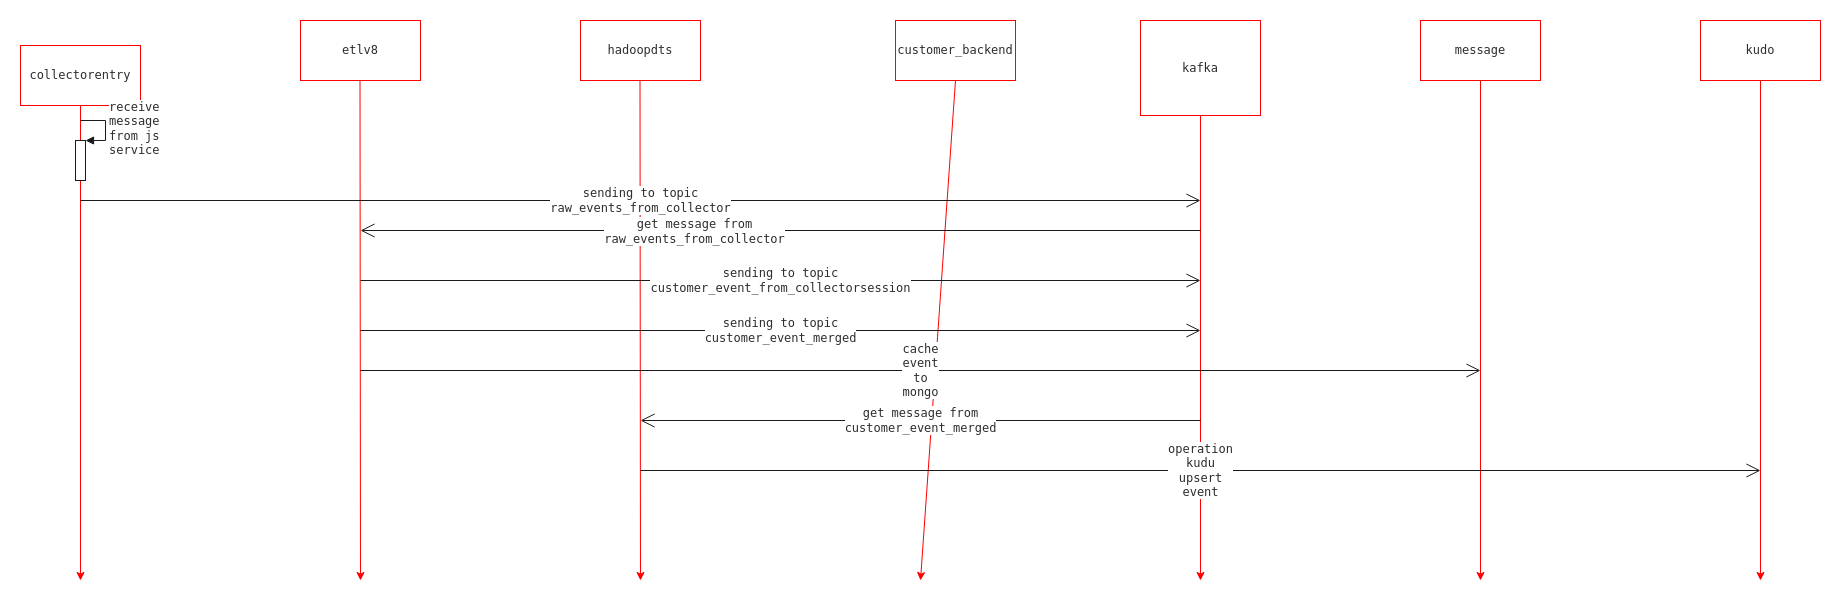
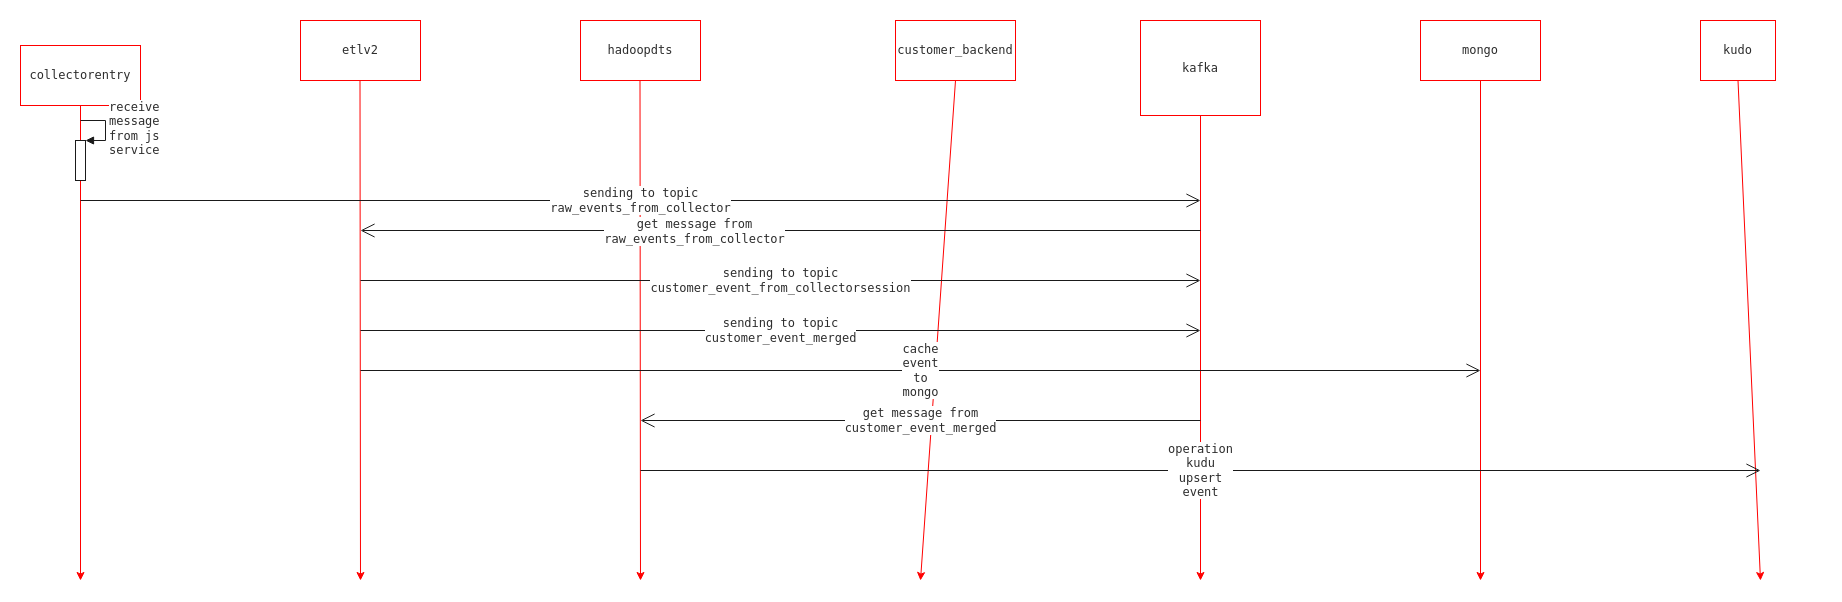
  <mxCell id="0" />
  <mxCell id="1" parent="0" />
  <mxCell id="2" value="&lt;span style=&quot;color: rgb(45 , 45 , 45) ; font-family: &amp;#34;lucida console&amp;#34; , &amp;#34;monaco&amp;#34; , monospace ; white-space: pre-wrap ; background-color: rgb(255 , 255 , 255)&quot;&gt;collectorentry&lt;/span&gt;" style="rounded=0;whiteSpace=wrap;html=1;strokeColor=#FF0000;" parent="1" vertex="1"><mxGeometry x="20" y="45" width="120" height="60" as="geometry" /></mxCell>
- <mxCell id="3" value="&lt;span style=&quot;color: rgb(45 , 45 , 45) ; font-family: &amp;#34;lucida console&amp;#34; , &amp;#34;monaco&amp;#34; , monospace ; white-space: pre-wrap ; background-color: rgb(255 , 255 , 255)&quot;&gt;etlv8&lt;/span&gt;" style="rounded=0;whiteSpace=wrap;html=1;strokeColor=#FF0000;" parent="1" vertex="1"><mxGeometry x="300" y="20" width="120" height="60" as="geometry" /></mxCell>
+ <mxCell id="3" value="&lt;span style=&quot;color: rgb(45 , 45 , 45) ; font-family: &amp;#34;lucida console&amp;#34; , &amp;#34;monaco&amp;#34; , monospace ; white-space: pre-wrap ; background-color: rgb(255 , 255 , 255)&quot;&gt;etlv2&lt;/span&gt;" style="rounded=0;whiteSpace=wrap;html=1;strokeColor=#FF0000;" parent="1" vertex="1"><mxGeometry x="300" y="20" width="120" height="60" as="geometry" /></mxCell>
  <mxCell id="4" value="&lt;span style=&quot;color: rgb(45 , 45 , 45) ; font-family: &amp;#34;lucida console&amp;#34; , &amp;#34;monaco&amp;#34; , monospace ; white-space: pre-wrap ; background-color: rgb(255 , 255 , 255)&quot;&gt;hadoopdts&lt;/span&gt;" style="rounded=0;whiteSpace=wrap;html=1;strokeColor=#FF0000;" parent="1" vertex="1"><mxGeometry x="580" y="20" width="120" height="60" as="geometry" /></mxCell>
  <mxCell id="5" value="" style="endArrow=classic;html=1;exitX=0.5;exitY=1;exitDx=0;exitDy=0;strokeColor=#FF0000;" parent="1" source="2" edge="1"><mxGeometry width="50" height="50" relative="1" as="geometry"><mxPoint x="60" y="130" as="sourcePoint" /><mxPoint x="80" y="580" as="targetPoint" /></mxGeometry></mxCell>
  <mxCell id="6" value="" style="endArrow=classic;html=1;exitX=0.5;exitY=1;exitDx=0;exitDy=0;strokeColor=#FF0000;" parent="1" edge="1"><mxGeometry width="50" height="50" relative="1" as="geometry"><mxPoint x="359.5" y="80" as="sourcePoint" /><mxPoint x="360" y="580" as="targetPoint" /></mxGeometry></mxCell>
  <mxCell id="7" value="" style="endArrow=classic;html=1;exitX=0.5;exitY=1;exitDx=0;exitDy=0;strokeColor=#FF0000;" parent="1" edge="1"><mxGeometry width="50" height="50" relative="1" as="geometry"><mxPoint x="639.5" y="80" as="sourcePoint" /><mxPoint x="640" y="580" as="targetPoint" /></mxGeometry></mxCell>
  <mxCell id="8" value="&lt;span style=&quot;color: rgb(45 , 45 , 45) ; font-family: &amp;#34;lucida console&amp;#34; , &amp;#34;monaco&amp;#34; , monospace ; white-space: pre-wrap ; background-color: rgb(255 , 255 , 255)&quot;&gt;customer_backend&lt;/span&gt;" style="rounded=0;whiteSpace=wrap;html=1;strokeColor=#FF0000;" parent="1" vertex="1"><mxGeometry x="895" y="20" width="120" height="60" as="geometry" /></mxCell>
  <mxCell id="9" value="" style="endArrow=classic;html=1;exitX=0.5;exitY=1;exitDx=0;exitDy=0;strokeColor=#FF0000;" parent="1" source="8" edge="1"><mxGeometry width="50" height="50" relative="1" as="geometry"><mxPoint x="900" y="130" as="sourcePoint" /><mxPoint x="920" y="580" as="targetPoint" /></mxGeometry></mxCell>
  <mxCell id="10" value="&lt;span style=&quot;color: rgb(45 , 45 , 45) ; font-family: &amp;#34;lucida console&amp;#34; , &amp;#34;monaco&amp;#34; , monospace ; white-space: pre-wrap ; background-color: rgb(255 , 255 , 255)&quot;&gt;kafka&lt;/span&gt;" style="rounded=0;whiteSpace=wrap;html=1;strokeColor=#FF0000;" parent="1" vertex="1"><mxGeometry x="1140" y="20" width="120" height="95" as="geometry" /></mxCell>
  <mxCell id="11" value="" style="endArrow=classic;html=1;exitX=0.5;exitY=1;exitDx=0;exitDy=0;strokeColor=#FF0000;" parent="1" source="10" edge="1"><mxGeometry width="50" height="50" relative="1" as="geometry"><mxPoint x="1180" y="130" as="sourcePoint" /><mxPoint x="1200" y="580" as="targetPoint" /></mxGeometry></mxCell>
- <mxCell id="12" value="&lt;span style=&quot;color: rgb(45 , 45 , 45) ; font-family: &amp;#34;lucida console&amp;#34; , &amp;#34;monaco&amp;#34; , monospace ; white-space: pre-wrap ; background-color: rgb(255 , 255 , 255)&quot;&gt;message&lt;/span&gt;" style="rounded=0;whiteSpace=wrap;html=1;strokeColor=#FF0000;" parent="1" vertex="1"><mxGeometry x="1420" y="20" width="120" height="60" as="geometry" /></mxCell>
+ <mxCell id="12" value="&lt;span style=&quot;color: rgb(45 , 45 , 45) ; font-family: &amp;#34;lucida console&amp;#34; , &amp;#34;monaco&amp;#34; , monospace ; white-space: pre-wrap ; background-color: rgb(255 , 255 , 255)&quot;&gt;mongo&lt;/span&gt;" style="rounded=0;whiteSpace=wrap;html=1;strokeColor=#FF0000;" parent="1" vertex="1"><mxGeometry x="1420" y="20" width="120" height="60" as="geometry" /></mxCell>
  <mxCell id="13" value="" style="endArrow=classic;html=1;exitX=0.5;exitY=1;exitDx=0;exitDy=0;strokeColor=#FF0000;" parent="1" source="12" edge="1"><mxGeometry width="50" height="50" relative="1" as="geometry"><mxPoint x="1460" y="130" as="sourcePoint" /><mxPoint x="1480" y="580" as="targetPoint" /></mxGeometry></mxCell>
- <mxCell id="14" value="&lt;span style=&quot;color: rgb(45 , 45 , 45) ; font-family: &amp;#34;lucida console&amp;#34; , &amp;#34;monaco&amp;#34; , monospace ; white-space: pre-wrap ; background-color: rgb(255 , 255 , 255)&quot;&gt;kudo&lt;/span&gt;" style="rounded=0;whiteSpace=wrap;html=1;strokeColor=#FF0000;" parent="1" vertex="1"><mxGeometry x="1700" y="20" width="120" height="60" as="geometry" /></mxCell>
+ <mxCell id="14" value="&lt;span style=&quot;color: rgb(45 , 45 , 45) ; font-family: &amp;#34;lucida console&amp;#34; , &amp;#34;monaco&amp;#34; , monospace ; white-space: pre-wrap ; background-color: rgb(255 , 255 , 255)&quot;&gt;kudo&lt;/span&gt;" style="rounded=0;whiteSpace=wrap;html=1;strokeColor=#FF0000;" parent="1" vertex="1"><mxGeometry x="1700" y="20" width="75" height="60" as="geometry" /></mxCell>
  <mxCell id="15" value="" style="endArrow=classic;html=1;exitX=0.5;exitY=1;exitDx=0;exitDy=0;strokeColor=#FF0000;" parent="1" source="14" edge="1"><mxGeometry width="50" height="50" relative="1" as="geometry"><mxPoint x="1740" y="130" as="sourcePoint" /><mxPoint x="1760" y="580" as="targetPoint" /></mxGeometry></mxCell>
  <mxCell id="16" value="" style="html=1;points=[];perimeter=orthogonalPerimeter;strokeColor=#1A1A1A;" vertex="1" parent="1"><mxGeometry x="75" y="140" width="10" height="40" as="geometry" /></mxCell>
  <mxCell id="17" value="&lt;span style=&quot;color: rgb(45 , 45 , 45) ; font-family: &amp;#34;lucida console&amp;#34; , &amp;#34;monaco&amp;#34; , monospace ; font-size: 12px ; white-space: pre-wrap&quot;&gt;receive message from js service&lt;/span&gt;" style="edgeStyle=orthogonalEdgeStyle;html=1;align=left;spacingLeft=2;endArrow=block;rounded=0;entryX=1;entryY=0;strokeColor=#1A1A1A;" edge="1" target="16" parent="1"><mxGeometry relative="1" as="geometry"><mxPoint x="80" y="120" as="sourcePoint" /><Array as="points"><mxPoint x="105" y="120" /></Array></mxGeometry></mxCell>
  <mxCell id="18" value="&lt;span style=&quot;color: rgb(45 , 45 , 45) ; font-family: &amp;#34;lucida console&amp;#34; , &amp;#34;monaco&amp;#34; , monospace ; font-size: 12px ; white-space: pre-wrap&quot;&gt;sending to topic raw_events_from_collector&lt;/span&gt;" style="endArrow=open;endFill=1;endSize=12;html=1;strokeColor=#1A1A1A;" edge="1" parent="1"><mxGeometry width="160" relative="1" as="geometry"><mxPoint x="80" y="200" as="sourcePoint" /><mxPoint x="1200" y="200" as="targetPoint" /></mxGeometry></mxCell>
  <mxCell id="19" value="" style="endArrow=open;endFill=1;endSize=12;html=1;strokeColor=#1A1A1A;" edge="1" parent="1"><mxGeometry width="160" relative="1" as="geometry"><mxPoint x="1200" y="230" as="sourcePoint" /><mxPoint x="360" y="230" as="targetPoint" /></mxGeometry></mxCell>
  <mxCell id="20" value="&lt;span style=&quot;color: rgb(45 , 45 , 45) ; font-family: &amp;#34;lucida console&amp;#34; , &amp;#34;monaco&amp;#34; , monospace ; white-space: pre-wrap&quot;&gt;get message from  raw_events_from_collector&lt;/span&gt;" style="text;html=1;resizable=0;points=[];align=center;verticalAlign=middle;labelBackgroundColor=#ffffff;" vertex="1" connectable="0" parent="19"><mxGeometry x="0.208" relative="1" as="geometry"><mxPoint as="offset" /></mxGeometry></mxCell>
  <mxCell id="21" value="&lt;span style=&quot;color: rgb(45 , 45 , 45) ; font-family: &amp;#34;lucida console&amp;#34; , &amp;#34;monaco&amp;#34; , monospace ; font-size: 12px ; white-space: pre-wrap&quot;&gt;sending to topic &lt;/span&gt;&lt;span style=&quot;color: rgb(45 , 45 , 45) ; font-family: &amp;#34;lucida console&amp;#34; , &amp;#34;monaco&amp;#34; , monospace ; font-size: 12px ; white-space: pre-wrap&quot;&gt;customer_event_from_collectorsession &lt;/span&gt;" style="endArrow=open;endFill=1;endSize=12;html=1;strokeColor=#1A1A1A;" edge="1" parent="1"><mxGeometry width="160" relative="1" as="geometry"><mxPoint x="360" y="280" as="sourcePoint" /><mxPoint x="1200" y="280" as="targetPoint" /></mxGeometry></mxCell>
  <mxCell id="22" value="&lt;span style=&quot;color: rgb(45 , 45 , 45) ; font-family: &amp;#34;lucida console&amp;#34; , &amp;#34;monaco&amp;#34; , monospace ; font-size: 12px ; white-space: pre-wrap&quot;&gt;sending to topic &lt;/span&gt;&lt;span style=&quot;color: rgb(45 , 45 , 45) ; font-family: &amp;#34;lucida console&amp;#34; , &amp;#34;monaco&amp;#34; , monospace ; font-size: 12px ; white-space: pre-wrap&quot;&gt;customer_event_merged&lt;/span&gt;" style="endArrow=open;endFill=1;endSize=12;html=1;strokeColor=#1A1A1A;" edge="1" parent="1"><mxGeometry width="160" relative="1" as="geometry"><mxPoint x="360" y="330" as="sourcePoint" /><mxPoint x="1200" y="330" as="targetPoint" /><mxPoint as="offset" /></mxGeometry></mxCell>
  <mxCell id="23" value="&lt;span style=&quot;color: rgb(45 , 45 , 45) ; font-family: &amp;#34;lucida console&amp;#34; , &amp;#34;monaco&amp;#34; , monospace ; font-size: 12px ; white-space: pre-wrap&quot;&gt;cache event to mongo&lt;/span&gt;" style="endArrow=open;endFill=1;endSize=12;html=1;strokeColor=#1A1A1A;" edge="1" parent="1"><mxGeometry width="160" relative="1" as="geometry"><mxPoint x="360" y="370" as="sourcePoint" /><mxPoint x="1480" y="370" as="targetPoint" /></mxGeometry></mxCell>
  <mxCell id="24" value="&lt;span style=&quot;color: rgb(45 , 45 , 45) ; font-family: &amp;#34;lucida console&amp;#34; , &amp;#34;monaco&amp;#34; , monospace ; font-size: 12px ; white-space: pre-wrap&quot;&gt;get message from  &lt;/span&gt;&lt;span style=&quot;color: rgb(45 , 45 , 45) ; font-family: &amp;#34;lucida console&amp;#34; , &amp;#34;monaco&amp;#34; , monospace ; font-size: 12px ; white-space: pre-wrap&quot;&gt;customer_event_merged&lt;/span&gt;" style="endArrow=open;endFill=1;endSize=12;html=1;strokeColor=#1A1A1A;" edge="1" parent="1"><mxGeometry width="160" relative="1" as="geometry"><mxPoint x="1200" y="420" as="sourcePoint" /><mxPoint x="640" y="420" as="targetPoint" /></mxGeometry></mxCell>
  <mxCell id="25" value="&lt;span style=&quot;color: rgb(45 , 45 , 45) ; font-family: &amp;#34;lucida console&amp;#34; , &amp;#34;monaco&amp;#34; , monospace ; font-size: 12px ; white-space: pre-wrap&quot;&gt;operation kudu upsert event&lt;/span&gt;" style="endArrow=open;endFill=1;endSize=12;html=1;strokeColor=#1A1A1A;" edge="1" parent="1"><mxGeometry width="160" relative="1" as="geometry"><mxPoint x="640" y="470" as="sourcePoint" /><mxPoint x="1760" y="470" as="targetPoint" /></mxGeometry></mxCell>
